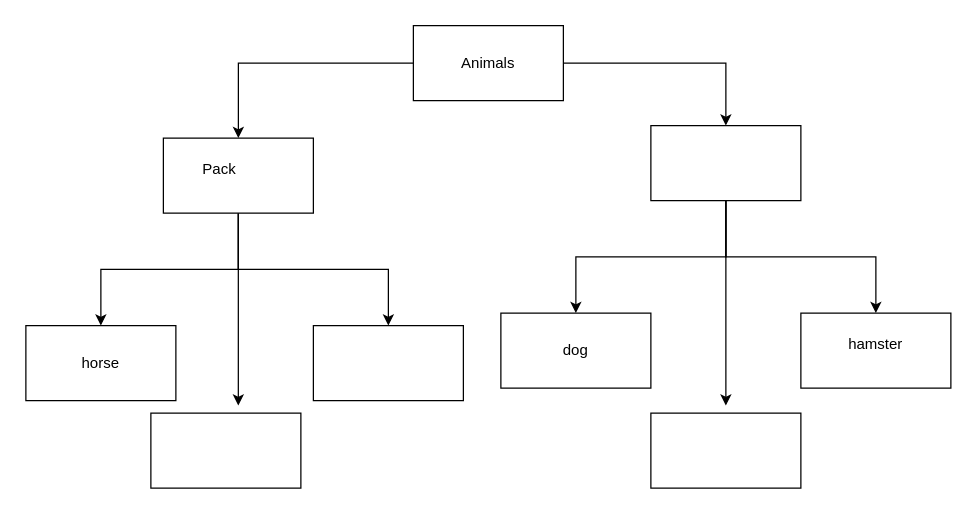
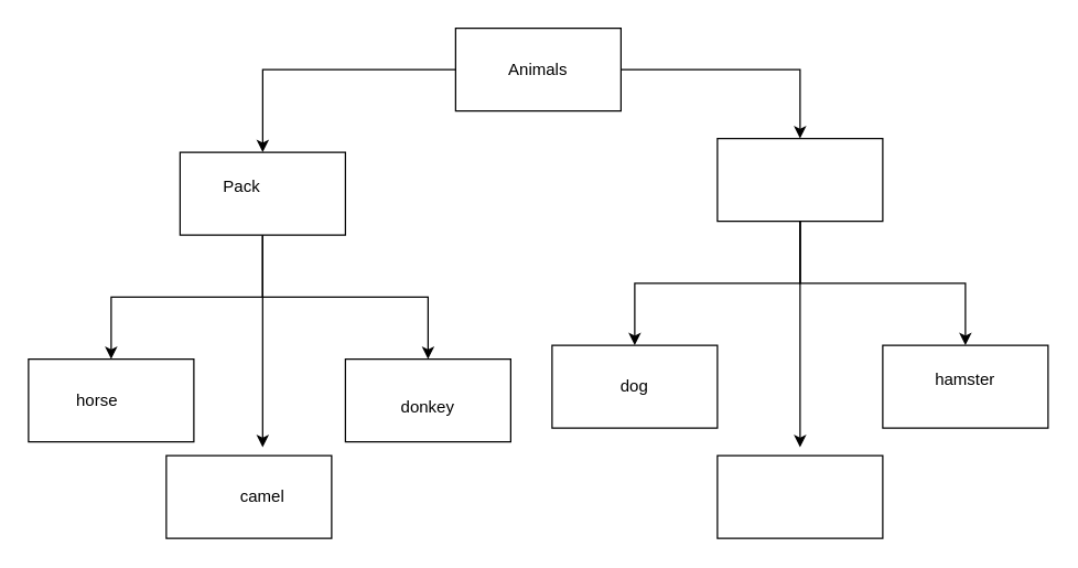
  <mxCell id="0" />
  <mxCell id="1" parent="0" />
  <mxCell id="2" value="" style="edgeStyle=orthogonalEdgeStyle;rounded=0;orthogonalLoop=1;jettySize=auto;html=1;" edge="1" parent="1" source="4" target="8"><mxGeometry relative="1" as="geometry" /></mxCell>
  <mxCell id="3" value="" style="edgeStyle=orthogonalEdgeStyle;rounded=0;orthogonalLoop=1;jettySize=auto;html=1;" edge="1" parent="1" source="4" target="12"><mxGeometry relative="1" as="geometry" /></mxCell>
  <mxCell id="4" value="" style="rounded=0;whiteSpace=wrap;html=1;" vertex="1" parent="1"><mxGeometry x="330" y="20" width="120" height="60" as="geometry" /></mxCell>
  <mxCell id="5" value="" style="edgeStyle=orthogonalEdgeStyle;rounded=0;orthogonalLoop=1;jettySize=auto;html=1;entryX=0.583;entryY=-0.1;entryDx=0;entryDy=0;entryPerimeter=0;" edge="1" parent="1" source="8" target="13"><mxGeometry relative="1" as="geometry" /></mxCell>
  <mxCell id="6" value="" style="edgeStyle=orthogonalEdgeStyle;rounded=0;orthogonalLoop=1;jettySize=auto;html=1;" edge="1" parent="1" source="8" target="15"><mxGeometry relative="1" as="geometry" /></mxCell>
  <mxCell id="7" value="" style="edgeStyle=orthogonalEdgeStyle;rounded=0;orthogonalLoop=1;jettySize=auto;html=1;" edge="1" parent="1" source="8" target="14"><mxGeometry relative="1" as="geometry" /></mxCell>
  <mxCell id="8" value="" style="rounded=0;whiteSpace=wrap;html=1;" vertex="1" parent="1"><mxGeometry x="130" y="110" width="120" height="60" as="geometry" /></mxCell>
  <mxCell id="9" value="" style="edgeStyle=orthogonalEdgeStyle;rounded=0;orthogonalLoop=1;jettySize=auto;html=1;" edge="1" parent="1" source="12" target="17"><mxGeometry relative="1" as="geometry" /></mxCell>
  <mxCell id="10" value="" style="edgeStyle=orthogonalEdgeStyle;rounded=0;orthogonalLoop=1;jettySize=auto;html=1;entryX=0.5;entryY=-0.1;entryDx=0;entryDy=0;entryPerimeter=0;" edge="1" parent="1" source="12" target="18"><mxGeometry relative="1" as="geometry" /></mxCell>
  <mxCell id="11" value="" style="edgeStyle=orthogonalEdgeStyle;rounded=0;orthogonalLoop=1;jettySize=auto;html=1;" edge="1" parent="1" source="12" target="16"><mxGeometry relative="1" as="geometry" /></mxCell>
  <mxCell id="12" value="" style="rounded=0;whiteSpace=wrap;html=1;" vertex="1" parent="1"><mxGeometry x="520" y="100" width="120" height="60" as="geometry" /></mxCell>
  <mxCell id="13" value="" style="rounded=0;whiteSpace=wrap;html=1;" vertex="1" parent="1"><mxGeometry x="120" y="330" width="120" height="60" as="geometry" /></mxCell>
  <mxCell id="14" value="" style="rounded=0;whiteSpace=wrap;html=1;" vertex="1" parent="1"><mxGeometry x="20" y="260" width="120" height="60" as="geometry" /></mxCell>
  <mxCell id="15" value="" style="rounded=0;whiteSpace=wrap;html=1;" vertex="1" parent="1"><mxGeometry x="250" y="260" width="120" height="60" as="geometry" /></mxCell>
  <mxCell id="16" value="" style="rounded=0;whiteSpace=wrap;html=1;" vertex="1" parent="1"><mxGeometry x="640" y="250" width="120" height="60" as="geometry" /></mxCell>
  <mxCell id="17" value="" style="rounded=0;whiteSpace=wrap;html=1;" vertex="1" parent="1"><mxGeometry x="400" y="250" width="120" height="60" as="geometry" /></mxCell>
  <mxCell id="18" value="" style="rounded=0;whiteSpace=wrap;html=1;" vertex="1" parent="1"><mxGeometry x="520" y="330" width="120" height="60" as="geometry" /></mxCell>
  <mxCell id="19" value="Animals" style="text;html=1;strokeColor=none;fillColor=none;align=center;verticalAlign=middle;whiteSpace=wrap;rounded=0;" vertex="1" parent="1"><mxGeometry x="360" y="35" width="60" height="30" as="geometry" /></mxCell>
  <mxCell id="20" value="Pack" style="text;html=1;strokeColor=none;fillColor=none;align=center;verticalAlign=middle;whiteSpace=wrap;rounded=0;" vertex="1" parent="1"><mxGeometry x="145" y="120" width="60" height="30" as="geometry" /></mxCell>
- <mxCell id="22" value="horse" style="text;html=1;strokeColor=none;fillColor=none;align=center;verticalAlign=middle;whiteSpace=wrap;rounded=0;" vertex="1" parent="1"><mxGeometry x="50" y="275" width="60" height="30" as="geometry" /></mxCell>
+ <mxCell id="21" value="camel" style="text;html=1;strokeColor=none;fillColor=none;align=center;verticalAlign=middle;whiteSpace=wrap;rounded=0;" vertex="1" parent="1"><mxGeometry x="160" y="345" width="60" height="30" as="geometry" /></mxCell>
+ <mxCell id="22" value="horse" style="text;html=1;strokeColor=none;fillColor=none;align=center;verticalAlign=middle;whiteSpace=wrap;rounded=0;" vertex="1" parent="1"><mxGeometry x="40" y="275" width="60" height="30" as="geometry" /></mxCell>
  <mxCell id="23" value="dog" style="text;html=1;strokeColor=none;fillColor=none;align=center;verticalAlign=middle;whiteSpace=wrap;rounded=0;" vertex="1" parent="1"><mxGeometry x="430" y="265" width="60" height="30" as="geometry" /></mxCell>
+ <mxCell id="24" value="donkey" style="text;html=1;strokeColor=none;fillColor=none;align=center;verticalAlign=middle;whiteSpace=wrap;rounded=0;" vertex="1" parent="1"><mxGeometry x="280" y="280" width="60" height="30" as="geometry" /></mxCell>
  <mxCell id="25" value="hamster" style="text;html=1;strokeColor=none;fillColor=none;align=center;verticalAlign=middle;whiteSpace=wrap;rounded=0;" vertex="1" parent="1"><mxGeometry x="670" y="260" width="60" height="30" as="geometry" /></mxCell>
